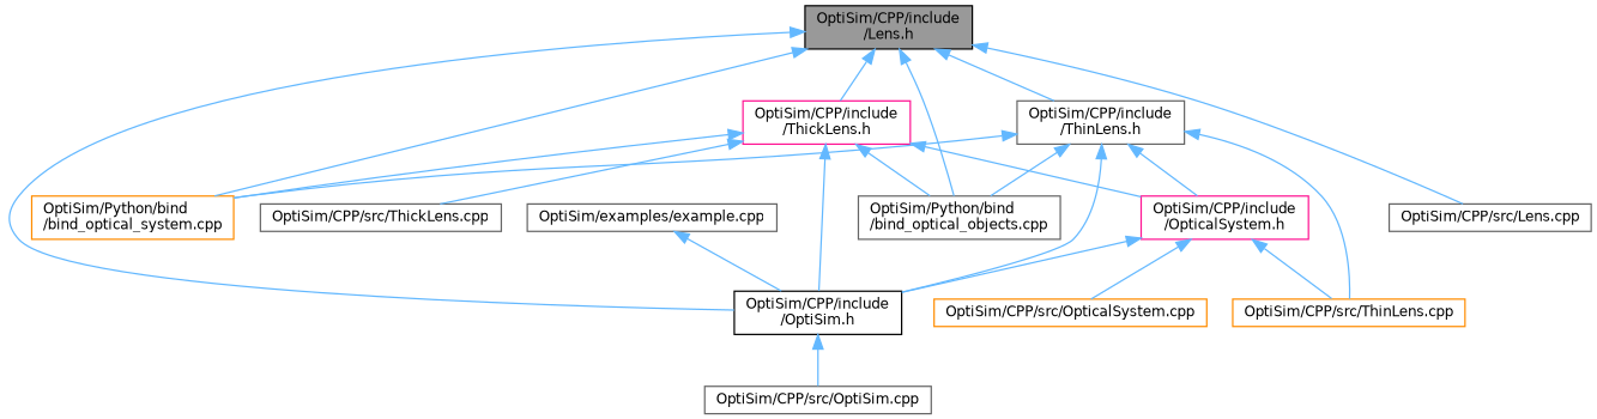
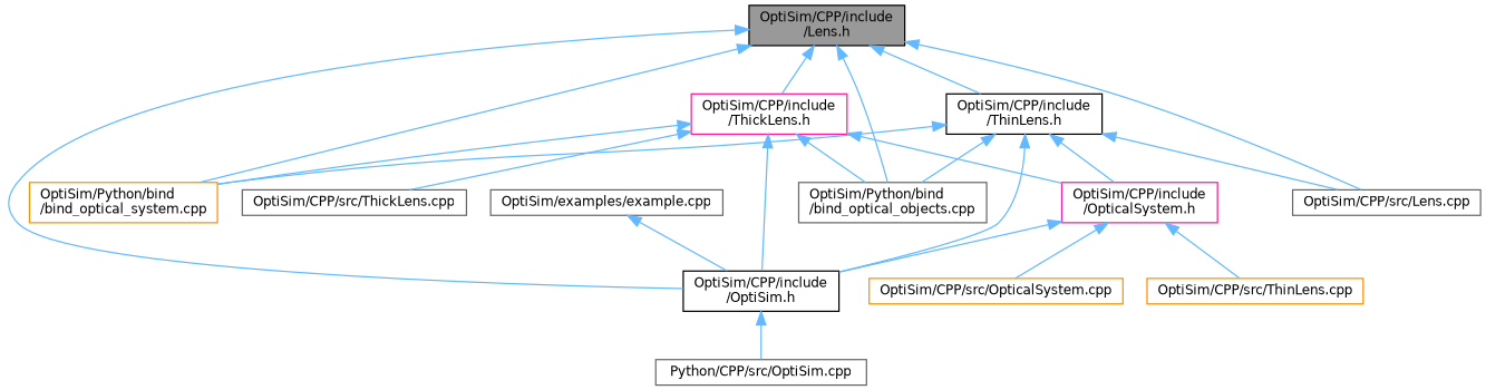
  digraph {
    node [color=gray40 fillcolor=white fontname=Helvetica fontsize=10 shape=box style=filled]
    edge [color=steelblue1 dir=back fontname=Helvetica fontsize=10 labelfontname=Helvetica labelfontsize=10 style=solid]
    n1 [color=black fillcolor=grey60 fontcolor=black height=0.2 label="OptiSim/CPP/include\l/Lens.h" width=0.4]
    n2 [color=black height=0.2 label="OptiSim/CPP/include\l/OptiSim.h" width=0.4]
    n3 [color=deeppink height=0.2 label="OptiSim/CPP/include\l/ThickLens.h" width=0.4]
    n4 [color=darkorange height=0.2 label="OptiSim/Python/bind\l/bind_optical_system.cpp" width=0.4]
    n5 [height=0.2 label="OptiSim/Python/bind\l/bind_optical_objects.cpp" width=0.4]
-   n6 [height=0.2 label="OptiSim/CPP/include\l/ThinLens.h" width=0.4]
+   n6 [color=black height=0.2 label="OptiSim/CPP/include\l/ThinLens.h" width=0.4]
    n7 [height=0.2 label="OptiSim/CPP/src/Lens.cpp" width=0.4]
-   n8 [height=0.2 label="OptiSim/CPP/src/OptiSim.cpp" width=0.4]
+   n8 [height=0.2 label="Python/CPP/src/OptiSim.cpp" width=0.4]
    n9 [color=deeppink height=0.2 label="OptiSim/CPP/include\l/OpticalSystem.h" width=0.4]
    n10 [height=0.2 label="OptiSim/CPP/src/ThickLens.cpp" width=0.4]
    n11 [color=darkorange height=0.2 label="OptiSim/CPP/src/ThinLens.cpp" width=0.4]
    n12 [height=0.2 label="OptiSim/examples/example.cpp" width=0.4]
    n13 [color=darkorange height=0.2 label="OptiSim/CPP/src/OpticalSystem.cpp" width=0.4]
    n1 -> n2
    n1 -> n3
    n1 -> n4
    n1 -> n5
    n1 -> n6
    n1 -> n7
    n2 -> n8
    n3 -> n2
    n3 -> n4
    n3 -> n5
    n3 -> n9
    n3 -> n10
    n6 -> n2
    n6 -> n4
    n6 -> n5
    n6 -> n9
-   n6 -> n11
+   n6 -> n7
    n9 -> n2
    n9 -> n11
    n9 -> n13
    n12 -> n2
  }
